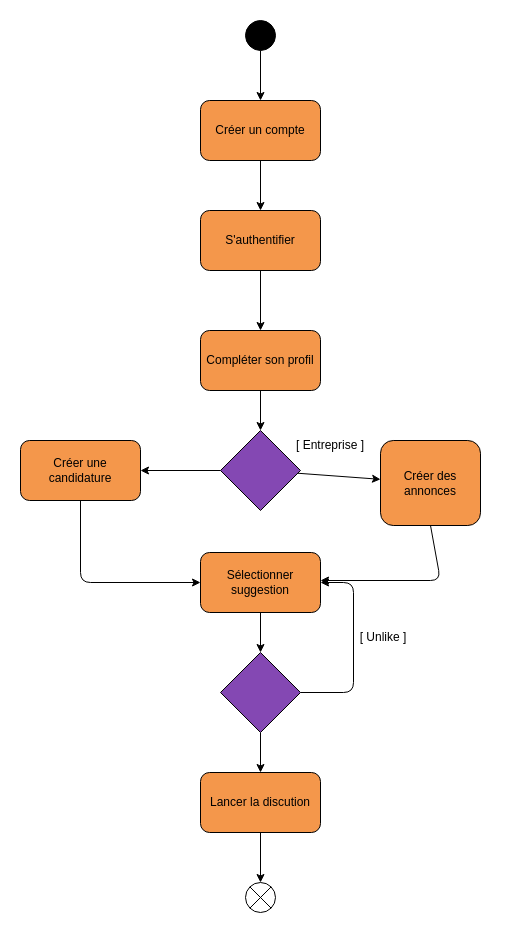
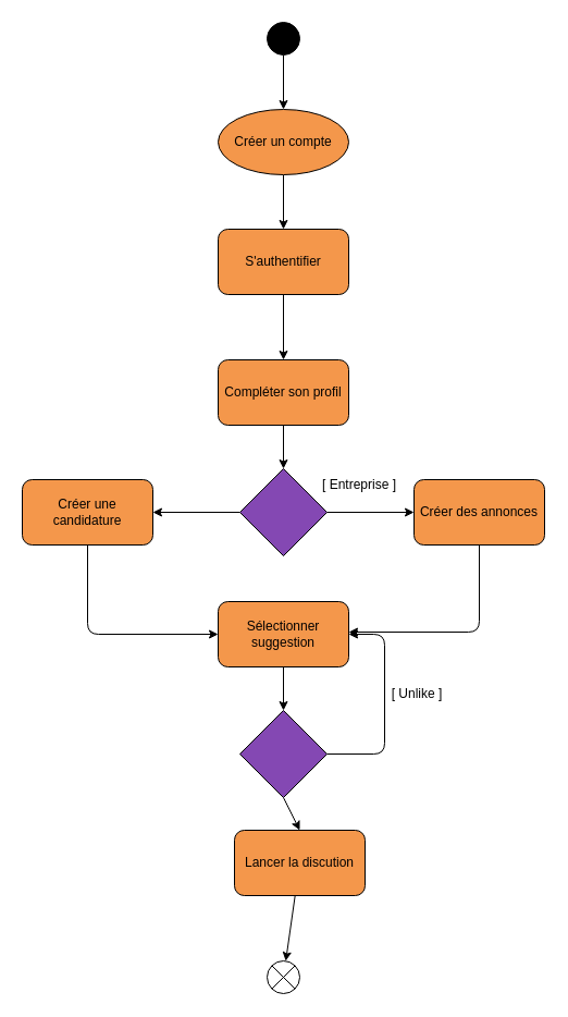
  <mxCell id="0" />
  <mxCell id="1" parent="0" />
  <mxCell id="2" style="edgeStyle=none;html=1;exitX=0.5;exitY=1;exitDx=0;exitDy=0;entryX=0.5;entryY=0;entryDx=0;entryDy=0;" parent="1" source="4" target="13" edge="1"><mxGeometry relative="1" as="geometry"><mxPoint x="260" y="762" as="targetPoint" /></mxGeometry></mxCell>
  <mxCell id="3" style="edgeStyle=none;html=1;exitX=1;exitY=0.5;exitDx=0;exitDy=0;entryX=1;entryY=0.5;entryDx=0;entryDy=0;" parent="1" source="4" target="10" edge="1"><mxGeometry relative="1" as="geometry"><mxPoint x="353" y="592" as="targetPoint" /><Array as="points"><mxPoint x="353" y="692" /><mxPoint x="353" y="582" /></Array></mxGeometry></mxCell>
  <mxCell id="4" value="" style="rhombus;whiteSpace=wrap;html=1;fillColor=#8448B3;" parent="1" vertex="1"><mxGeometry x="220" y="652" width="80" height="80" as="geometry" /></mxCell>
  <mxCell id="5" value="" style="edgeStyle=none;html=1;" parent="1" source="6" target="18" edge="1"><mxGeometry relative="1" as="geometry" /></mxCell>
- <mxCell id="6" value="Créer un compte" style="rounded=1;whiteSpace=wrap;html=1;fillColor=#F4974B;" parent="1" vertex="1"><mxGeometry x="200" y="100" width="120" height="60" as="geometry" /></mxCell>
+ <mxCell id="6" value="Créer un compte" style="ellipse;whiteSpace=wrap;html=1;fillColor=#F4974B;" parent="1" vertex="1"><mxGeometry x="200" y="100" width="120" height="60" as="geometry" /></mxCell>
  <mxCell id="7" value="" style="edgeStyle=none;html=1;" edge="1" parent="1" source="8" target="21"><mxGeometry relative="1" as="geometry" /></mxCell>
  <mxCell id="8" value="Compléter son profil" style="rounded=1;whiteSpace=wrap;html=1;fillColor=#F4974B;" parent="1" vertex="1"><mxGeometry x="200" y="330" width="120" height="60" as="geometry" /></mxCell>
  <mxCell id="9" style="edgeStyle=none;html=1;exitX=0.5;exitY=1;exitDx=0;exitDy=0;entryX=0.5;entryY=0;entryDx=0;entryDy=0;" parent="1" source="10" target="4" edge="1"><mxGeometry relative="1" as="geometry" /></mxCell>
  <mxCell id="10" value="Sélectionner&lt;br&gt;suggestion" style="rounded=1;whiteSpace=wrap;html=1;fillColor=#F4974B;" parent="1" vertex="1"><mxGeometry x="200" y="552" width="120" height="60" as="geometry" /></mxCell>
  <mxCell id="11" value="[ Unlike ]" style="text;html=1;strokeColor=none;fillColor=none;align=center;verticalAlign=middle;whiteSpace=wrap;rounded=0;" parent="1" vertex="1"><mxGeometry x="353" y="622" width="60" height="30" as="geometry" /></mxCell>
  <mxCell id="12" value="" style="edgeStyle=none;html=1;" parent="1" source="13" target="16" edge="1"><mxGeometry relative="1" as="geometry" /></mxCell>
- <mxCell id="13" value="Lancer la discution" style="rounded=1;whiteSpace=wrap;html=1;fillColor=#F4974B;" parent="1" vertex="1"><mxGeometry x="200" y="772" width="120" height="60" as="geometry" /></mxCell>
+ <mxCell id="13" value="Lancer la discution" style="rounded=1;whiteSpace=wrap;html=1;fillColor=#F4974B;" parent="1" vertex="1"><mxGeometry x="215" y="762" width="120" height="60" as="geometry" /></mxCell>
  <mxCell id="14" value="" style="edgeStyle=none;html=1;" parent="1" source="15" target="6" edge="1"><mxGeometry relative="1" as="geometry" /></mxCell>
  <mxCell id="15" value="" style="ellipse;fillColor=#000000;strokeColor=#000000;" parent="1" vertex="1"><mxGeometry x="245" y="20" width="30" height="30" as="geometry" /></mxCell>
  <mxCell id="16" value="" style="shape=sumEllipse;perimeter=ellipsePerimeter;whiteSpace=wrap;html=1;backgroundOutline=1;" parent="1" vertex="1"><mxGeometry x="245" y="882" width="30" height="30" as="geometry" /></mxCell>
  <mxCell id="17" value="" style="edgeStyle=none;html=1;" parent="1" source="18" target="8" edge="1"><mxGeometry relative="1" as="geometry" /></mxCell>
  <mxCell id="18" value="S'authentifier" style="rounded=1;whiteSpace=wrap;html=1;fillColor=#F4974B;" parent="1" vertex="1"><mxGeometry x="200" y="210" width="120" height="60" as="geometry" /></mxCell>
  <mxCell id="19" value="" style="edgeStyle=none;html=1;" edge="1" parent="1" source="21" target="23"><mxGeometry relative="1" as="geometry" /></mxCell>
  <mxCell id="20" value="" style="edgeStyle=none;html=1;" edge="1" parent="1" source="21" target="25"><mxGeometry relative="1" as="geometry" /></mxCell>
  <mxCell id="21" value="" style="rhombus;whiteSpace=wrap;html=1;fillColor=#8448B3;" vertex="1" parent="1"><mxGeometry x="220" y="430" width="80" height="80" as="geometry" /></mxCell>
  <mxCell id="22" style="edgeStyle=none;html=1;exitX=0.5;exitY=1;exitDx=0;exitDy=0;entryX=0;entryY=0.5;entryDx=0;entryDy=0;" edge="1" parent="1" source="23" target="10"><mxGeometry relative="1" as="geometry"><Array as="points"><mxPoint x="80" y="582" /></Array></mxGeometry></mxCell>
  <mxCell id="23" value="Créer une candidature" style="rounded=1;whiteSpace=wrap;html=1;fillColor=#F4974B;" vertex="1" parent="1"><mxGeometry x="20" y="440" width="120" height="60" as="geometry" /></mxCell>
  <mxCell id="24" style="edgeStyle=none;html=1;exitX=0.5;exitY=1;exitDx=0;exitDy=0;" edge="1" parent="1" source="25"><mxGeometry relative="1" as="geometry"><mxPoint x="320" y="580" as="targetPoint" /><Array as="points"><mxPoint x="440" y="580" /></Array></mxGeometry></mxCell>
- <mxCell id="25" value="Créer des annonces" style="rounded=1;whiteSpace=wrap;html=1;fillColor=#F4974B;" vertex="1" parent="1"><mxGeometry x="380" y="440" width="100" height="85" as="geometry" /></mxCell>
+ <mxCell id="25" value="Créer des annonces" style="rounded=1;whiteSpace=wrap;html=1;fillColor=#F4974B;" vertex="1" parent="1"><mxGeometry x="380" y="440" width="120" height="60" as="geometry" /></mxCell>
  <mxCell id="26" value="[ Entreprise ]" style="text;html=1;strokeColor=none;fillColor=none;align=center;verticalAlign=middle;whiteSpace=wrap;rounded=0;" vertex="1" parent="1"><mxGeometry x="290" y="430" width="80" height="30" as="geometry" /></mxCell>
